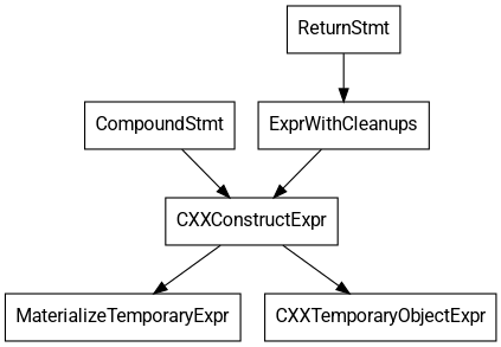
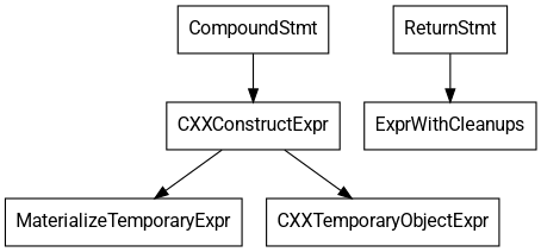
  digraph {
    fontname=Roboto
    node [fontname=Roboto shape=record]
    edge [fontname=Roboto]
    n1 [label="{CompoundStmt}"]
    n2 [label="{CXXConstructExpr}"]
    n3 [label="{ReturnStmt}"]
    n4 [label="{ExprWithCleanups}"]
    n5 [label="{MaterializeTemporaryExpr}"]
    n6 [label="{CXXTemporaryObjectExpr}"]
    n1 -> n2
    n2 -> n5
    n2 -> n6
    n3 -> n4
-   n4 -> n2
  }
